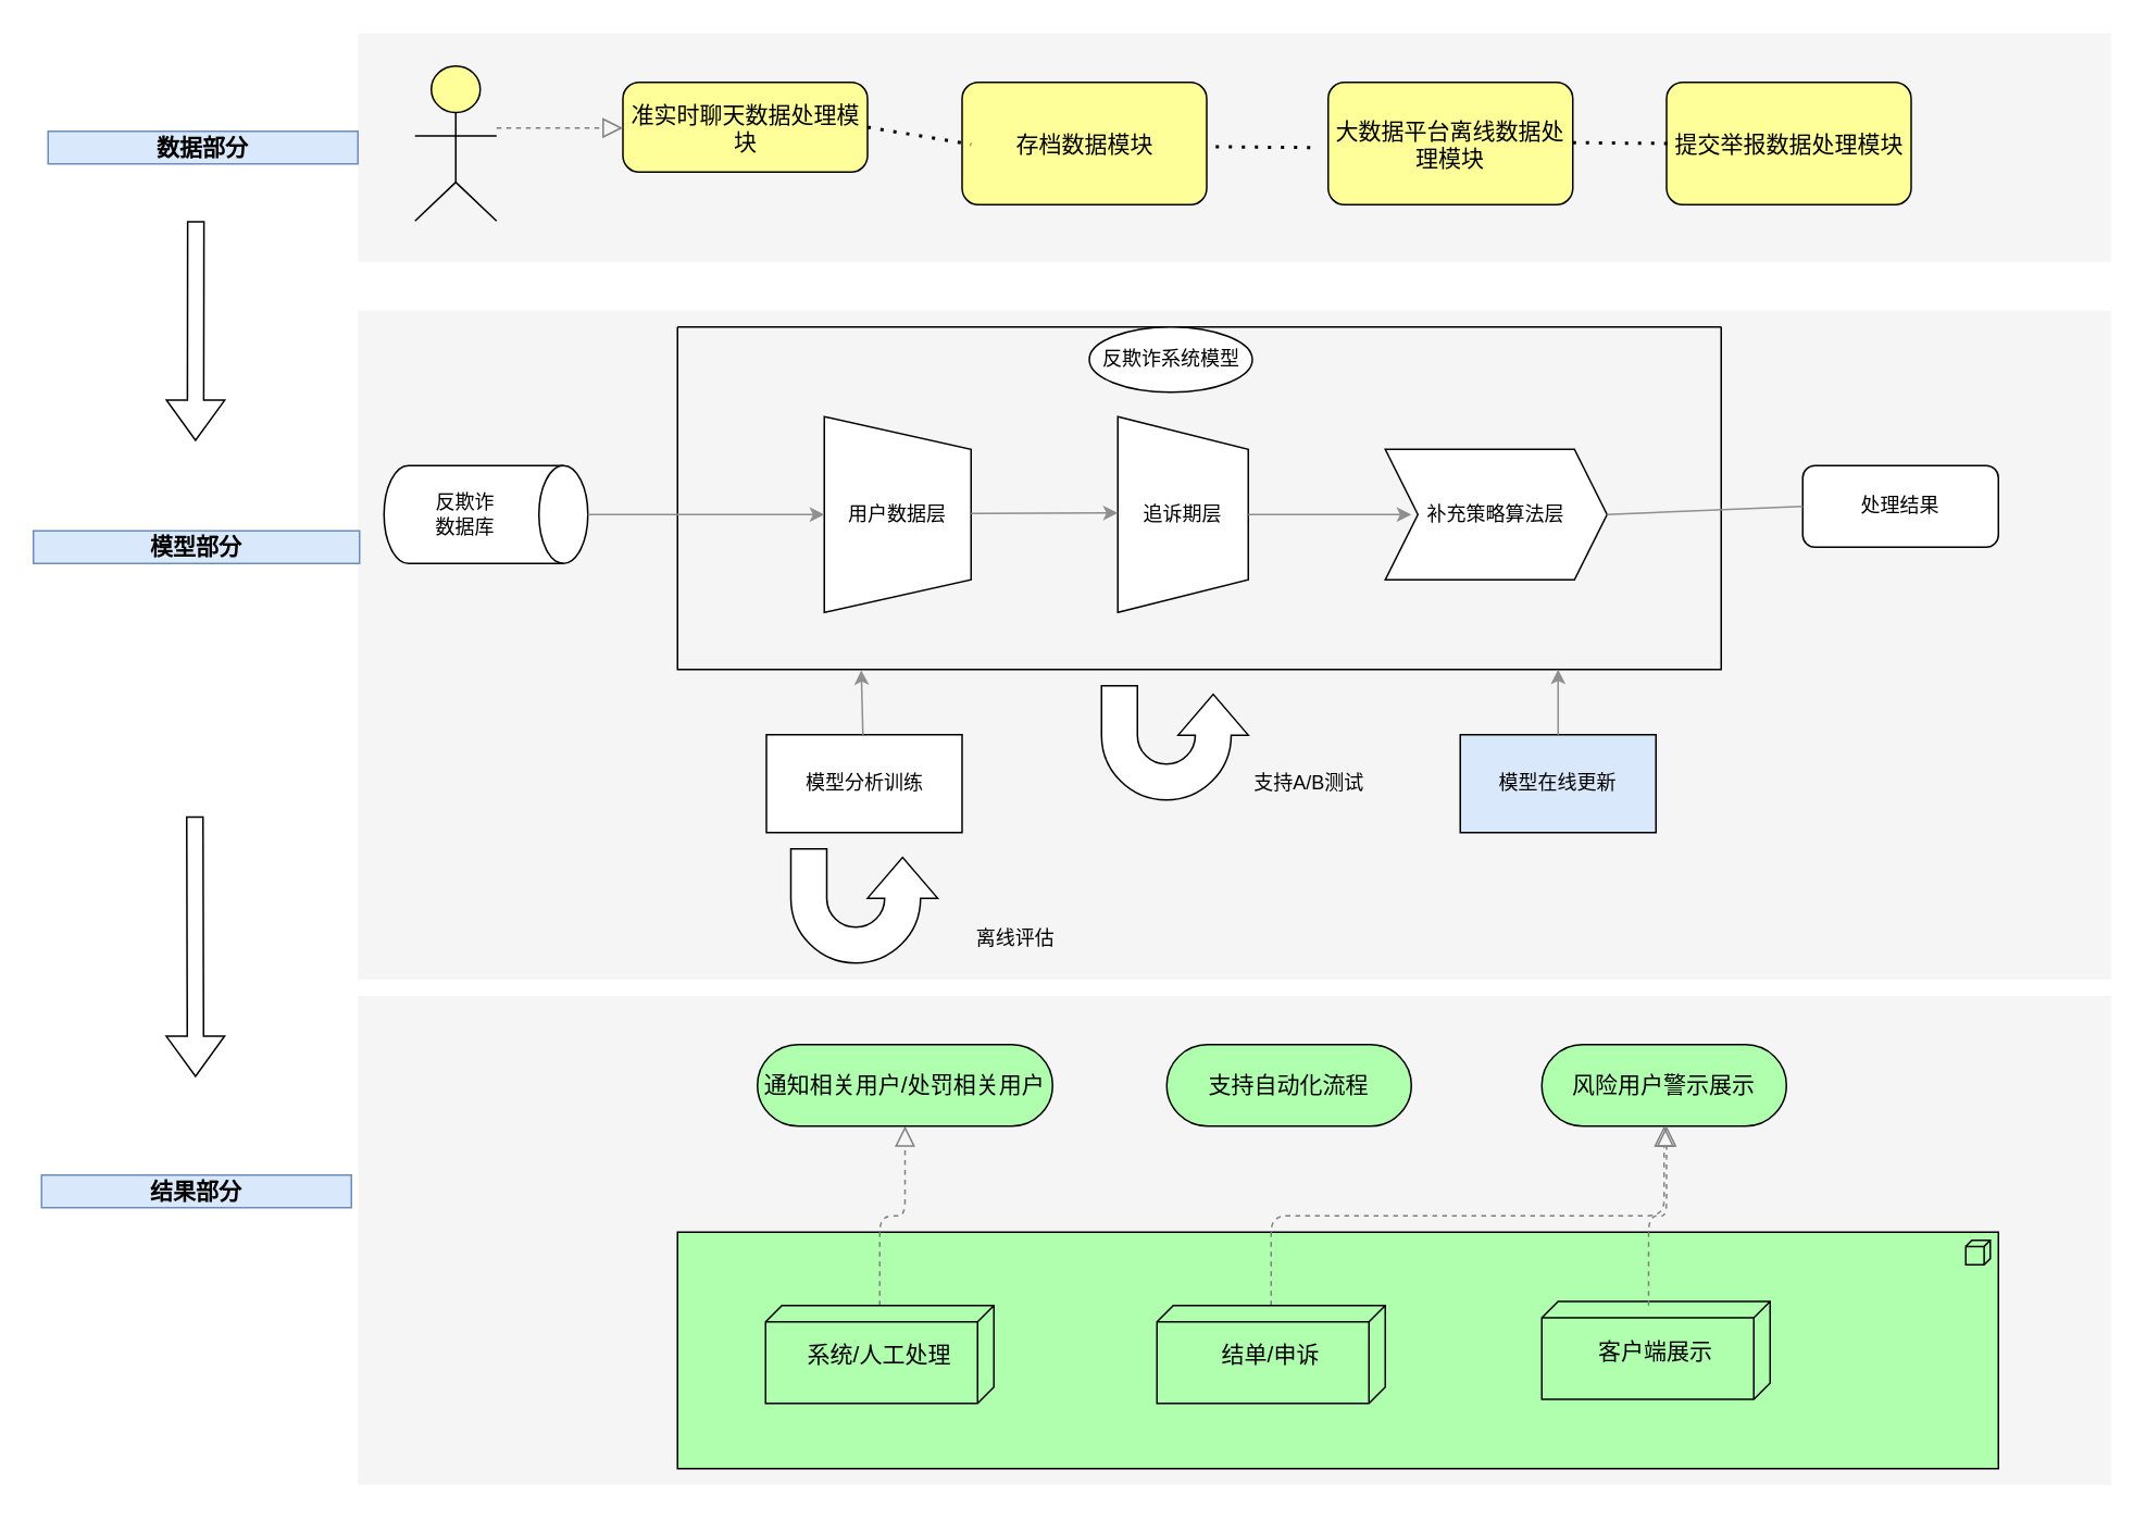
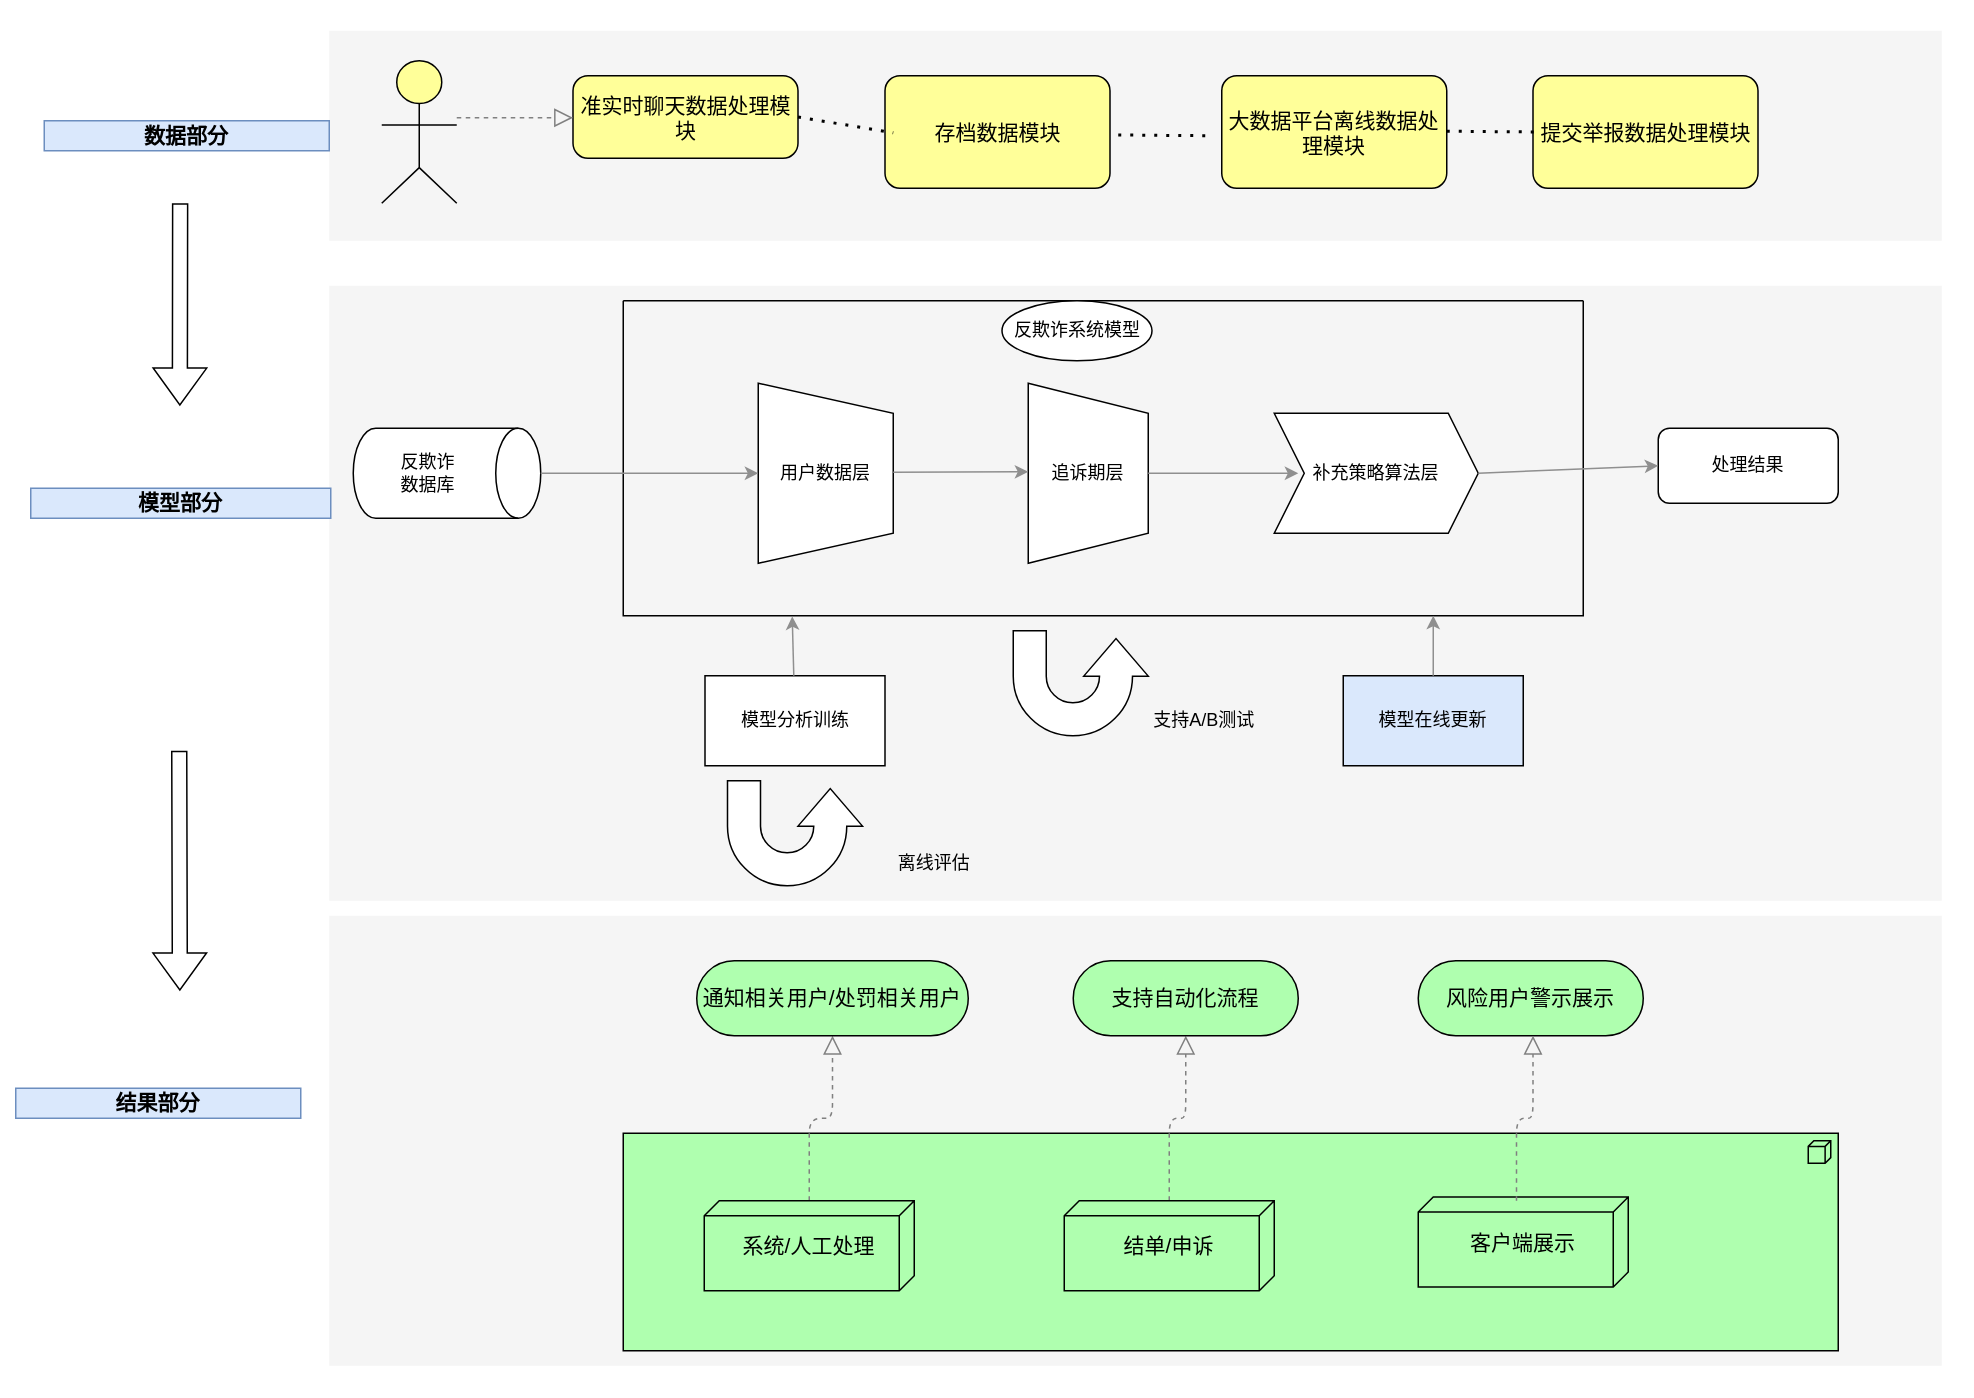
  <mxCell id="0" />
  <mxCell id="1" parent="0" />
  <mxCell id="2" value="" style="whiteSpace=wrap;html=1;strokeColor=none;strokeWidth=1;fillColor=#f5f5f5;fontSize=14;" parent="1" vertex="1"><mxGeometry x="219" y="610" width="1075" height="300" as="geometry" /></mxCell>
  <mxCell id="3" value="" style="whiteSpace=wrap;html=1;strokeColor=none;strokeWidth=1;fillColor=#f5f5f5;fontSize=14;" parent="1" vertex="1"><mxGeometry x="219" y="190" width="1075" height="410" as="geometry" /></mxCell>
  <mxCell id="4" value="" style="whiteSpace=wrap;html=1;strokeColor=none;strokeWidth=1;fillColor=#f5f5f5;fontSize=14;" parent="1" vertex="1"><mxGeometry x="219" y="20" width="1075" height="140" as="geometry" /></mxCell>
  <mxCell id="5" value="" style="html=1;whiteSpace=wrap;fillColor=#AFFFAF;shape=mxgraph.archimate3.application;appType=node;archiType=square;fontSize=14;verticalAlign=top;" parent="1" vertex="1"><mxGeometry x="415" y="755" width="810" height="145" as="geometry" /></mxCell>
  <mxCell id="6" style="edgeStyle=elbowEdgeStyle;rounded=1;elbow=vertical;html=1;startSize=10;endArrow=block;endFill=0;endSize=10;jettySize=auto;orthogonalLoop=1;strokeColor=#808080;fontSize=14;dashed=1;" parent="1" source="7" target="10" edge="1"><mxGeometry relative="1" as="geometry" /></mxCell>
  <mxCell id="7" value="系统/人工处理" style="html=1;whiteSpace=wrap;fillColor=#AFFFAF;shape=mxgraph.archimate3.tech;techType=;fontSize=14;" parent="1" vertex="1"><mxGeometry x="469" y="800" width="140" height="60" as="geometry" /></mxCell>
- <mxCell id="8" style="edgeStyle=elbowEdgeStyle;rounded=1;elbow=vertical;html=1;startSize=10;endArrow=block;endFill=0;endSize=10;jettySize=auto;orthogonalLoop=1;strokeColor=#808080;fontSize=14;dashed=1;" parent="1" source="9" target="46" edge="1"><mxGeometry relative="1" as="geometry" /></mxCell>
+ <mxCell id="8" style="edgeStyle=elbowEdgeStyle;rounded=1;elbow=vertical;html=1;startSize=10;endArrow=block;endFill=0;endSize=10;jettySize=auto;orthogonalLoop=1;strokeColor=#808080;fontSize=14;dashed=1;" parent="1" source="9" target="11" edge="1"><mxGeometry relative="1" as="geometry" /></mxCell>
  <mxCell id="9" value="结单/申诉" style="html=1;whiteSpace=wrap;fillColor=#AFFFAF;shape=mxgraph.archimate3.tech;techType=;fontSize=14;" parent="1" vertex="1"><mxGeometry x="709" y="800" width="140" height="60" as="geometry" /></mxCell>
  <mxCell id="10" value="通知相关用户/处罚相关用户" style="html=1;whiteSpace=wrap;fillColor=#AFFFAF;shape=mxgraph.archimate3.service;fontSize=14;" parent="1" vertex="1"><mxGeometry x="464" y="640" width="181" height="50" as="geometry" /></mxCell>
  <mxCell id="11" value="支持自动化流程" style="html=1;whiteSpace=wrap;fillColor=#AFFFAF;shape=mxgraph.archimate3.service;fontSize=14;" parent="1" vertex="1"><mxGeometry x="715" y="640" width="150" height="50" as="geometry" /></mxCell>
  <mxCell id="12" value="准实时聊天数据处理模块" style="html=1;whiteSpace=wrap;fillColor=#ffff99;shape=mxgraph.archimate3.application;appType=;archiType=rounded;fontSize=14;" parent="1" vertex="1"><mxGeometry x="381.5" y="50" width="150" height="55" as="geometry" /></mxCell>
  <mxCell id="13" value="存档数据模块" style="html=1;whiteSpace=wrap;fillColor=#ffff99;shape=mxgraph.archimate3.application;appType=;archiType=rounded;fontSize=14;" parent="1" vertex="1"><mxGeometry x="589.5" y="50" width="150" height="75" as="geometry" /></mxCell>
  <mxCell id="14" value="大数据平台离线数据处理模块&lt;br&gt;" style="html=1;whiteSpace=wrap;fillColor=#ffff99;shape=mxgraph.archimate3.application;appType=;archiType=rounded;fontSize=14;" parent="1" vertex="1"><mxGeometry x="814" y="50" width="150" height="75" as="geometry" /></mxCell>
  <mxCell id="15" value="提交举报数据处理模块" style="html=1;whiteSpace=wrap;fillColor=#ffff99;shape=mxgraph.archimate3.application;appType=;archiType=rounded;fontSize=14;" parent="1" vertex="1"><mxGeometry x="1021.5" y="50" width="150" height="75" as="geometry" /></mxCell>
- <mxCell id="16" value="结果部分" style="text;html=1;strokeColor=#6c8ebf;fillColor=#dae8fc;align=center;verticalAlign=middle;whiteSpace=wrap;fontSize=14;fontStyle=1" parent="1" vertex="1"><mxGeometry y="720" width="190" height="20" as="geometry" x="25" /></mxCell>
+ <mxCell id="16" value="结果部分" style="text;html=1;strokeColor=#6c8ebf;fillColor=#dae8fc;align=center;verticalAlign=middle;whiteSpace=wrap;fontSize=14;fontStyle=1" parent="1" vertex="1"><mxGeometry x="10" y="725" width="190" height="20" as="geometry" /></mxCell>
  <mxCell id="17" value="模型部分" style="text;html=1;strokeColor=#6c8ebf;fillColor=#dae8fc;align=center;verticalAlign=middle;whiteSpace=wrap;fontSize=14;fontStyle=1" parent="1" vertex="1"><mxGeometry x="20" y="325" width="200" height="20" as="geometry" /></mxCell>
  <mxCell id="18" value="数据部分" style="text;html=1;strokeColor=#6c8ebf;fillColor=#dae8fc;align=center;verticalAlign=middle;whiteSpace=wrap;fontSize=14;fontStyle=1" parent="1" vertex="1"><mxGeometry x="29" y="80" width="190" height="20" as="geometry" /></mxCell>
  <mxCell id="19" style="edgeStyle=elbowEdgeStyle;rounded=1;elbow=vertical;html=1;dashed=1;startSize=10;endArrow=block;endFill=0;endSize=10;jettySize=auto;orthogonalLoop=1;strokeColor=#808080;fontSize=14;" parent="1" source="20" target="12" edge="1"><mxGeometry relative="1" as="geometry" /></mxCell>
  <mxCell id="20" value="" style="html=1;whiteSpace=wrap;fillColor=#ffff99;shape=mxgraph.archimate3.actor;fontSize=14;" parent="1" vertex="1"><mxGeometry x="254" y="40" width="50" height="95" as="geometry" /></mxCell>
  <mxCell id="21" value="" style="endArrow=none;dashed=1;html=1;dashPattern=1 3;strokeWidth=2;rounded=0;exitX=1;exitY=0.5;exitDx=0;exitDy=0;exitPerimeter=0;" edge="1" parent="1" source="12"><mxGeometry width="50" height="50" relative="1" as="geometry"><mxPoint x="549" y="-170" as="sourcePoint" /><mxPoint x="595" y="88" as="targetPoint" /></mxGeometry></mxCell>
  <mxCell id="22" value="" style="endArrow=none;dashed=1;html=1;dashPattern=1 3;strokeWidth=2;rounded=0;exitX=1;exitY=0.5;exitDx=0;exitDy=0;exitPerimeter=0;" edge="1" parent="1"><mxGeometry width="50" height="50" relative="1" as="geometry"><mxPoint x="745" y="89.5" as="sourcePoint" /><mxPoint x="808.5" y="90" as="targetPoint" /></mxGeometry></mxCell>
  <mxCell id="23" value="" style="endArrow=none;dashed=1;html=1;dashPattern=1 3;strokeWidth=2;rounded=0;exitX=1;exitY=0.5;exitDx=0;exitDy=0;exitPerimeter=0;" edge="1" parent="1"><mxGeometry width="50" height="50" relative="1" as="geometry"><mxPoint x="964" y="87" as="sourcePoint" /><mxPoint x="1027.5" y="87.5" as="targetPoint" /></mxGeometry></mxCell>
  <mxCell id="24" value="" style="shape=flexArrow;endArrow=classic;html=1;rounded=0;endWidth=24.706;endSize=7.882;" edge="1" parent="1"><mxGeometry width="50" height="50" relative="1" as="geometry"><mxPoint x="119" y="500" as="sourcePoint" /><mxPoint x="119.41" y="660" as="targetPoint" /></mxGeometry></mxCell>
  <mxCell id="25" value="反欺诈&lt;br&gt;数据库" style="shape=cylinder3;whiteSpace=wrap;html=1;boundedLbl=1;backgroundOutline=1;size=15;direction=south;" vertex="1" parent="1"><mxGeometry x="235" y="285" width="125" height="60" as="geometry" /></mxCell>
  <mxCell id="26" value="" style="swimlane;startSize=0;" vertex="1" parent="1"><mxGeometry x="415" y="200" width="640" height="210" as="geometry" /></mxCell>
  <mxCell id="27" value="反欺诈系统模型" style="ellipse;whiteSpace=wrap;html=1;align=center;newEdgeStyle={&quot;edgeStyle&quot;:&quot;entityRelationEdgeStyle&quot;,&quot;startArrow&quot;:&quot;none&quot;,&quot;endArrow&quot;:&quot;none&quot;,&quot;segment&quot;:10,&quot;curved&quot;:1};treeFolding=1;treeMoving=1;" vertex="1" parent="26"><mxGeometry x="252.5" width="100" height="40" as="geometry" /></mxCell>
  <mxCell id="28" value="追诉期层" style="shape=trapezoid;perimeter=trapezoidPerimeter;whiteSpace=wrap;html=1;fixedSize=1;direction=south;" vertex="1" parent="26"><mxGeometry x="270" y="55" width="80" height="120" as="geometry" /></mxCell>
  <mxCell id="29" value="用户数据层" style="shape=trapezoid;perimeter=trapezoidPerimeter;whiteSpace=wrap;html=1;fixedSize=1;direction=south;" vertex="1" parent="26"><mxGeometry x="90" y="55" width="90" height="120" as="geometry" /></mxCell>
  <mxCell id="30" value="" style="endArrow=classic;html=1;rounded=0;exitX=0.5;exitY=0;exitDx=0;exitDy=0;strokeColor=#8F8F8F;" edge="1" parent="26"><mxGeometry width="50" height="50" relative="1" as="geometry"><mxPoint x="180.0" y="114.41" as="sourcePoint" /><mxPoint x="270" y="114" as="targetPoint" /></mxGeometry></mxCell>
  <mxCell id="31" value="处理结果" style="rounded=1;whiteSpace=wrap;html=1;" vertex="1" parent="1"><mxGeometry x="1105" y="285" width="120" height="50" as="geometry" /></mxCell>
  <mxCell id="32" value="补充策略算法层" style="shape=step;perimeter=stepPerimeter;whiteSpace=wrap;html=1;fixedSize=1;" vertex="1" parent="1"><mxGeometry x="849" y="275" width="136" height="80" as="geometry" /></mxCell>
  <mxCell id="33" value="" style="endArrow=classic;html=1;rounded=0;exitX=0.5;exitY=0;exitDx=0;exitDy=0;exitPerimeter=0;strokeColor=#8F8F8F;" edge="1" parent="1" source="25" target="29"><mxGeometry width="50" height="50" relative="1" as="geometry"><mxPoint x="755" y="430" as="sourcePoint" /><mxPoint x="805" y="380" as="targetPoint" /></mxGeometry></mxCell>
  <mxCell id="34" value="" style="endArrow=classic;html=1;rounded=0;exitX=0.5;exitY=0;exitDx=0;exitDy=0;strokeColor=#8F8F8F;" edge="1" parent="1" source="28"><mxGeometry width="50" height="50" relative="1" as="geometry"><mxPoint x="995" y="325" as="sourcePoint" /><mxPoint x="865" y="315" as="targetPoint" /></mxGeometry></mxCell>
- <mxCell id="35" value="" style="endArrow=none;html=1;rounded=0;exitX=1;exitY=0.5;exitDx=0;exitDy=0;strokeColor=#8F8F8F;entryX=0;entryY=0.5;entryDx=0;entryDy=0;" edge="1" parent="1" source="32" target="31"><mxGeometry width="50" height="50" relative="1" as="geometry"><mxPoint x="965" y="314.41" as="sourcePoint" /><mxPoint x="1095" y="314" as="targetPoint" /></mxGeometry></mxCell>
+ <mxCell id="35" value="" style="endArrow=classic;html=1;rounded=0;exitX=1;exitY=0.5;exitDx=0;exitDy=0;strokeColor=#8F8F8F;entryX=0;entryY=0.5;entryDx=0;entryDy=0;" edge="1" parent="1" source="32" target="31"><mxGeometry width="50" height="50" relative="1" as="geometry"><mxPoint x="965" y="314.41" as="sourcePoint" /><mxPoint x="1095" y="314" as="targetPoint" /></mxGeometry></mxCell>
  <mxCell id="36" value="模型分析训练" style="rounded=0;whiteSpace=wrap;html=1;" vertex="1" parent="1"><mxGeometry x="469.5" y="450" width="120" height="60" as="geometry" /></mxCell>
  <mxCell id="37" value="模型在线更新" style="rounded=0;whiteSpace=wrap;html=1;fillColor=#dae8fc;" vertex="1" parent="1"><mxGeometry x="895" y="450" width="120" height="60" as="geometry" /></mxCell>
  <mxCell id="38" value="" style="html=1;shadow=0;dashed=0;align=center;verticalAlign=middle;shape=mxgraph.arrows2.uTurnArrow;dy=11;arrowHead=43;dx2=25;direction=south;flipV=1;flipH=0;" vertex="1" parent="1"><mxGeometry x="675" y="420" width="90" height="70" as="geometry" /></mxCell>
  <mxCell id="39" value="支持A/B测试" style="text;html=1;strokeColor=none;fillColor=none;align=center;verticalAlign=middle;whiteSpace=wrap;rounded=0;" vertex="1" parent="1"><mxGeometry x="765" y="465" width="75" height="30" as="geometry" /></mxCell>
  <mxCell id="40" value="" style="endArrow=classic;html=1;rounded=0;strokeColor=#8F8F8F;entryX=0.176;entryY=1.002;entryDx=0;entryDy=0;entryPerimeter=0;" edge="1" parent="1" source="36" target="26"><mxGeometry width="50" height="50" relative="1" as="geometry"><mxPoint x="370" y="325" as="sourcePoint" /><mxPoint x="515" y="325" as="targetPoint" /></mxGeometry></mxCell>
  <mxCell id="41" value="" style="endArrow=classic;html=1;rounded=0;strokeColor=#8F8F8F;exitX=0.5;exitY=0;exitDx=0;exitDy=0;" edge="1" parent="1" source="37"><mxGeometry width="50" height="50" relative="1" as="geometry"><mxPoint x="538.698" y="460" as="sourcePoint" /><mxPoint x="955" y="410" as="targetPoint" /></mxGeometry></mxCell>
  <mxCell id="42" value="" style="html=1;shadow=0;dashed=0;align=center;verticalAlign=middle;shape=mxgraph.arrows2.uTurnArrow;dy=11;arrowHead=43;dx2=25;direction=south;flipV=1;flipH=0;" vertex="1" parent="1"><mxGeometry x="484.5" y="520" width="90" height="70" as="geometry" /></mxCell>
  <mxCell id="43" value="离线评估" style="text;html=1;strokeColor=none;fillColor=none;align=center;verticalAlign=middle;whiteSpace=wrap;rounded=0;" vertex="1" parent="1"><mxGeometry x="585" y="560" width="75" height="30" as="geometry" /></mxCell>
  <mxCell id="44" value="" style="shape=flexArrow;endArrow=classic;html=1;rounded=0;endWidth=24.706;endSize=7.882;" edge="1" parent="1"><mxGeometry width="50" height="50" relative="1" as="geometry"><mxPoint x="119.59" y="135" as="sourcePoint" /><mxPoint x="119.41" y="270" as="targetPoint" /></mxGeometry></mxCell>
  <mxCell id="45" value="客户端展示" style="html=1;whiteSpace=wrap;fillColor=#AFFFAF;shape=mxgraph.archimate3.tech;techType=;fontSize=14;" vertex="1" parent="1"><mxGeometry x="945" y="797.5" width="140" height="60" as="geometry" /></mxCell>
  <mxCell id="46" value="风险用户警示展示" style="html=1;whiteSpace=wrap;fillColor=#AFFFAF;shape=mxgraph.archimate3.service;fontSize=14;" vertex="1" parent="1"><mxGeometry x="945" y="640" width="150" height="50" as="geometry" /></mxCell>
  <mxCell id="47" style="edgeStyle=elbowEdgeStyle;rounded=1;elbow=vertical;html=1;startSize=10;endArrow=block;endFill=0;endSize=10;jettySize=auto;orthogonalLoop=1;strokeColor=#808080;fontSize=14;dashed=1;" edge="1" parent="1"><mxGeometry relative="1" as="geometry"><mxPoint x="1010.5" y="800" as="sourcePoint" /><mxPoint x="1021.5" y="690" as="targetPoint" /></mxGeometry></mxCell>
